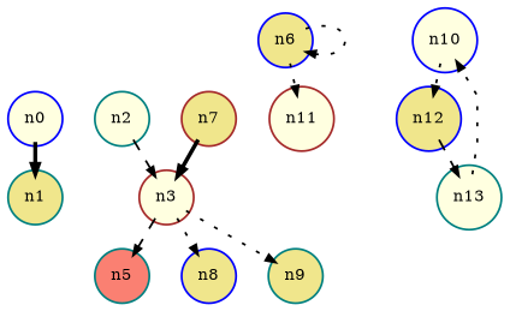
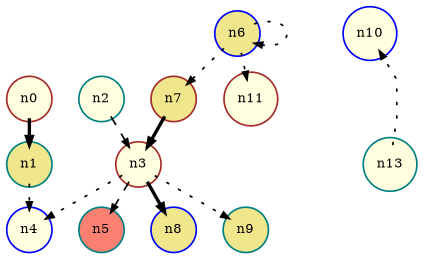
  digraph {
    fontsize=8
    loopsize=0.24
    nodesep=0.22
    nodesize=0.16
    ranksep=0.22
    splines=polyline
    node [color=teal fillcolor=lightyellow fixedsize=shape fontsize=8 shape=circle style=filled]
    edge [arrowsize=0.5 style=dotted]
-   n0 [color=blue width=0.32]
+   n0 [color=brown width=0.32]
    n1 [fillcolor=khaki width=0.32]
+   n4 [color=blue width=0.32]
    n2 [width=0.32]
    n3 [color=brown width=0.32]
    n5 [fillcolor=salmon width=0.32]
    n8 [color=blue fillcolor=khaki width=0.32]
    n9 [fillcolor=khaki width=0.32]
    n6 [color=blue fillcolor=khaki width=0.32]
    n7 [color=brown fillcolor=khaki width=0.32]
    n11 [color=brown width=0.32]
    n10 [color=blue width=0.32]
-   n12 [color=blue fillcolor=khaki width=0.32]
    n13 [width=0.32]
    n0 -> n1 [style=bold]
+   n1 -> n4
    n2 -> n3 [style=dashed]
+   n3 -> n4
    n3 -> n5 [style=dashed]
-   n3 -> n8
+   n3 -> n8 [style=bold]
    n3 -> n9
    n6 -> n6
+   n6 -> n7
    n6 -> n11
    n7 -> n3 [style=bold]
-   n10 -> n12
-   n12 -> n13 [style=dashed]
    n13 -> n10
  }
